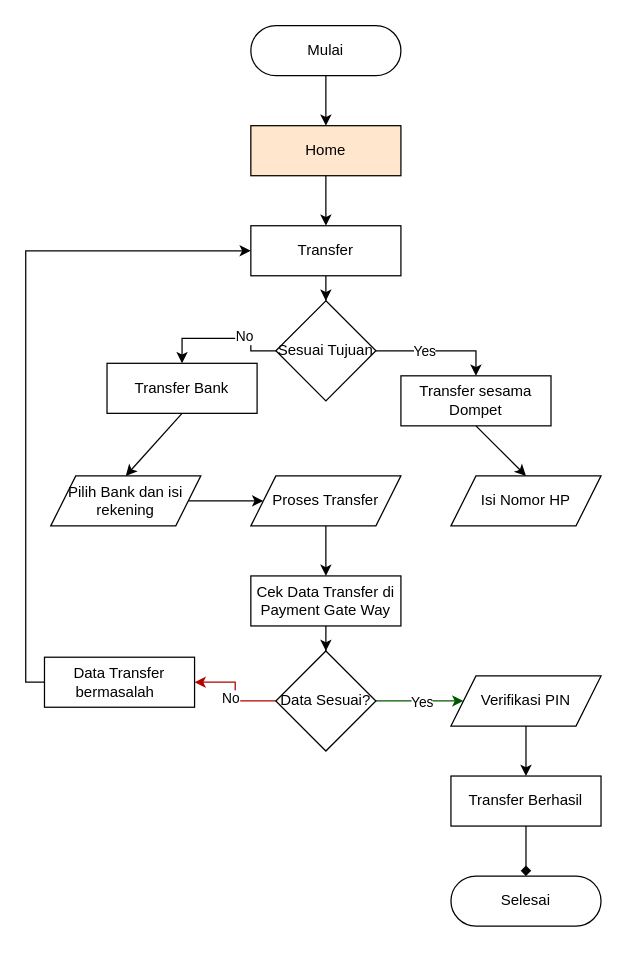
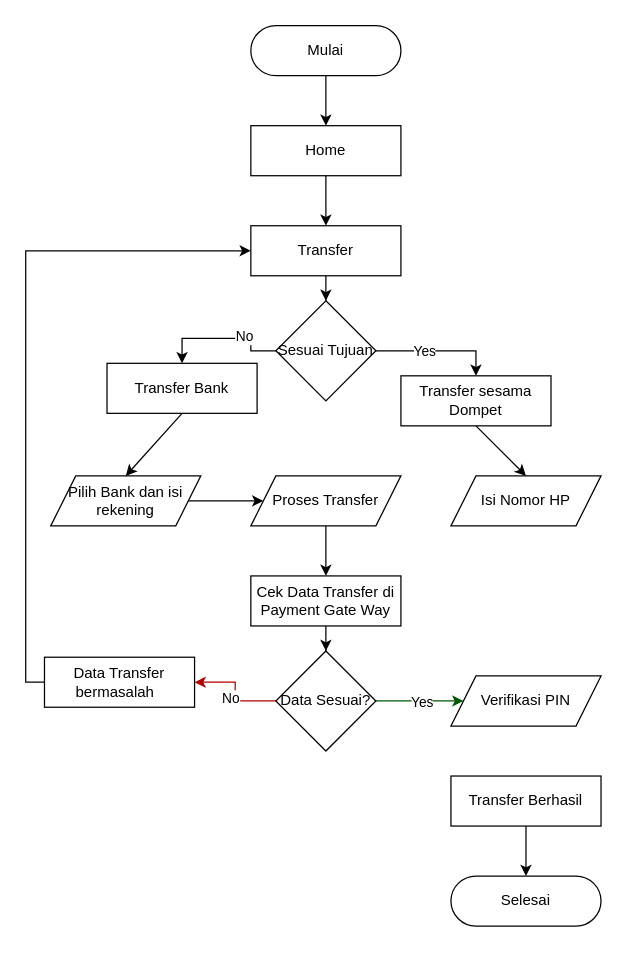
  <mxCell id="0" />
  <mxCell id="1" parent="0" />
  <mxCell id="2" style="edgeStyle=orthogonalEdgeStyle;rounded=0;orthogonalLoop=1;jettySize=auto;html=1;entryX=0.5;entryY=0;entryDx=0;entryDy=0;" edge="1" parent="1" source="3" target="5"><mxGeometry relative="1" as="geometry" /></mxCell>
  <mxCell id="3" value="Mulai" style="rounded=1;whiteSpace=wrap;html=1;fontSize=12;glass=0;strokeWidth=1;shadow=0;arcSize=50;" parent="1" vertex="1"><mxGeometry x="200" y="20" width="120" height="40" as="geometry" /></mxCell>
  <mxCell id="4" style="edgeStyle=orthogonalEdgeStyle;rounded=0;orthogonalLoop=1;jettySize=auto;html=1;entryX=0.5;entryY=0;entryDx=0;entryDy=0;" edge="1" parent="1" source="5" target="7"><mxGeometry relative="1" as="geometry" /></mxCell>
- <mxCell id="5" value="Home" style="rounded=0;whiteSpace=wrap;html=1;fillColor=#ffe6cc;" vertex="1" parent="1"><mxGeometry x="200" y="100" width="120" height="40" as="geometry" /></mxCell>
+ <mxCell id="5" value="Home" style="rounded=0;whiteSpace=wrap;html=1;" vertex="1" parent="1"><mxGeometry x="200" y="100" width="120" height="40" as="geometry" /></mxCell>
  <mxCell id="6" style="edgeStyle=orthogonalEdgeStyle;rounded=0;orthogonalLoop=1;jettySize=auto;html=1;entryX=0.5;entryY=0;entryDx=0;entryDy=0;" edge="1" parent="1" source="7" target="17"><mxGeometry relative="1" as="geometry" /></mxCell>
  <mxCell id="7" value="Transfer" style="rounded=0;whiteSpace=wrap;html=1;" vertex="1" parent="1"><mxGeometry x="200" y="180" width="120" height="40" as="geometry" /></mxCell>
  <mxCell id="8" style="edgeStyle=orthogonalEdgeStyle;rounded=0;orthogonalLoop=1;jettySize=auto;html=1;exitX=1;exitY=0.5;exitDx=0;exitDy=0;entryX=0;entryY=0.5;entryDx=0;entryDy=0;" edge="1" parent="1" source="9" target="21"><mxGeometry relative="1" as="geometry" /></mxCell>
  <mxCell id="9" value="Pilih Bank dan isi rekening" style="shape=parallelogram;perimeter=parallelogramPerimeter;whiteSpace=wrap;html=1;fixedSize=1;" vertex="1" parent="1"><mxGeometry x="40" y="380" width="120" height="40" as="geometry" /></mxCell>
  <mxCell id="10" value="Isi Nomor HP" style="shape=parallelogram;perimeter=parallelogramPerimeter;whiteSpace=wrap;html=1;fixedSize=1;" vertex="1" parent="1"><mxGeometry x="360" y="380" width="120" height="40" as="geometry" /></mxCell>
  <mxCell id="11" value="Transfer sesama Dompet" style="rounded=0;whiteSpace=wrap;html=1;" vertex="1" parent="1"><mxGeometry x="320" y="300" width="120" height="40" as="geometry" /></mxCell>
  <mxCell id="12" value="Transfer Bank" style="rounded=0;whiteSpace=wrap;html=1;" vertex="1" parent="1"><mxGeometry x="85" y="290" width="120" height="40" as="geometry" /></mxCell>
  <mxCell id="13" style="edgeStyle=orthogonalEdgeStyle;rounded=0;orthogonalLoop=1;jettySize=auto;html=1;entryX=0.5;entryY=0;entryDx=0;entryDy=0;" edge="1" parent="1" source="17" target="11"><mxGeometry relative="1" as="geometry" /></mxCell>
  <mxCell id="14" value="Yes" style="edgeLabel;html=1;align=center;verticalAlign=middle;resizable=0;points=[];" vertex="1" connectable="0" parent="13"><mxGeometry x="-0.24" relative="1" as="geometry"><mxPoint as="offset" /></mxGeometry></mxCell>
  <mxCell id="15" style="edgeStyle=orthogonalEdgeStyle;rounded=0;orthogonalLoop=1;jettySize=auto;html=1;exitX=0;exitY=0.5;exitDx=0;exitDy=0;entryX=0.5;entryY=0;entryDx=0;entryDy=0;" edge="1" parent="1" source="17" target="12"><mxGeometry relative="1" as="geometry" /></mxCell>
  <mxCell id="16" value="No" style="edgeLabel;html=1;align=center;verticalAlign=middle;resizable=0;points=[];" vertex="1" connectable="0" parent="15"><mxGeometry x="-0.32" y="-2" relative="1" as="geometry"><mxPoint as="offset" /></mxGeometry></mxCell>
  <mxCell id="17" value="Sesuai Tujuan" style="rhombus;whiteSpace=wrap;html=1;" vertex="1" parent="1"><mxGeometry x="220" y="240" width="80" height="80" as="geometry" /></mxCell>
  <mxCell id="18" value="" style="endArrow=classic;html=1;rounded=0;exitX=0.5;exitY=1;exitDx=0;exitDy=0;entryX=0.5;entryY=0;entryDx=0;entryDy=0;" edge="1" parent="1" source="11" target="10"><mxGeometry width="50" height="50" relative="1" as="geometry"><mxPoint x="430" y="440" as="sourcePoint" /><mxPoint x="480" y="390" as="targetPoint" /></mxGeometry></mxCell>
  <mxCell id="19" value="" style="endArrow=classic;html=1;rounded=0;exitX=0.5;exitY=1;exitDx=0;exitDy=0;entryX=0.5;entryY=0;entryDx=0;entryDy=0;" edge="1" parent="1" source="12" target="9"><mxGeometry width="50" height="50" relative="1" as="geometry"><mxPoint x="190" y="410" as="sourcePoint" /><mxPoint x="90" y="380" as="targetPoint" /></mxGeometry></mxCell>
  <mxCell id="20" style="edgeStyle=orthogonalEdgeStyle;rounded=0;orthogonalLoop=1;jettySize=auto;html=1;entryX=0.5;entryY=0;entryDx=0;entryDy=0;" edge="1" parent="1" source="21" target="23"><mxGeometry relative="1" as="geometry" /></mxCell>
  <mxCell id="21" value="Proses Transfer" style="shape=parallelogram;perimeter=parallelogramPerimeter;whiteSpace=wrap;html=1;fixedSize=1;" vertex="1" parent="1"><mxGeometry x="200" y="380" width="120" height="40" as="geometry" /></mxCell>
  <mxCell id="22" style="edgeStyle=orthogonalEdgeStyle;rounded=0;orthogonalLoop=1;jettySize=auto;html=1;entryX=0.5;entryY=0;entryDx=0;entryDy=0;" edge="1" parent="1" source="23" target="28"><mxGeometry relative="1" as="geometry" /></mxCell>
  <mxCell id="23" value="Cek Data Transfer di Payment Gate Way" style="rounded=0;whiteSpace=wrap;html=1;" vertex="1" parent="1"><mxGeometry x="200" y="460" width="120" height="40" as="geometry" /></mxCell>
  <mxCell id="24" style="edgeStyle=orthogonalEdgeStyle;rounded=0;orthogonalLoop=1;jettySize=auto;html=1;entryX=1;entryY=0.5;entryDx=0;entryDy=0;fillColor=#e51400;strokeColor=#B20000;" edge="1" parent="1" source="28" target="30"><mxGeometry relative="1" as="geometry" /></mxCell>
  <mxCell id="25" value="No" style="edgeLabel;html=1;align=center;verticalAlign=middle;resizable=0;points=[];" vertex="1" connectable="0" parent="24"><mxGeometry x="-0.133" y="4" relative="1" as="geometry"><mxPoint as="offset" /></mxGeometry></mxCell>
  <mxCell id="26" style="edgeStyle=orthogonalEdgeStyle;rounded=0;orthogonalLoop=1;jettySize=auto;html=1;exitX=1;exitY=0.5;exitDx=0;exitDy=0;fillColor=#008a00;strokeColor=#005700;" edge="1" parent="1" source="28" target="32"><mxGeometry relative="1" as="geometry" /></mxCell>
  <mxCell id="27" value="Yes" style="edgeLabel;html=1;align=center;verticalAlign=middle;resizable=0;points=[];" vertex="1" connectable="0" parent="26"><mxGeometry x="0.029" relative="1" as="geometry"><mxPoint as="offset" /></mxGeometry></mxCell>
  <mxCell id="28" value="Data Sesuai?" style="rhombus;whiteSpace=wrap;html=1;" vertex="1" parent="1"><mxGeometry x="220" y="520" width="80" height="80" as="geometry" /></mxCell>
  <mxCell id="29" style="edgeStyle=orthogonalEdgeStyle;rounded=0;orthogonalLoop=1;jettySize=auto;html=1;entryX=0;entryY=0.5;entryDx=0;entryDy=0;" edge="1" parent="1" source="30" target="7"><mxGeometry relative="1" as="geometry"><mxPoint x="20" y="210" as="targetPoint" /><Array as="points"><mxPoint x="20" y="200" /></Array></mxGeometry></mxCell>
  <mxCell id="30" value="Data Transfer bermasalah&amp;nbsp;&amp;nbsp;" style="rounded=0;whiteSpace=wrap;html=1;" vertex="1" parent="1"><mxGeometry x="35" y="525" width="120" height="40" as="geometry" /></mxCell>
- <mxCell id="31" style="edgeStyle=orthogonalEdgeStyle;rounded=0;orthogonalLoop=1;jettySize=auto;html=1;entryX=0.5;entryY=0;entryDx=0;entryDy=0;" edge="1" parent="1" source="32" target="34"><mxGeometry relative="1" as="geometry" /></mxCell>
  <mxCell id="32" value="Verifikasi PIN" style="shape=parallelogram;perimeter=parallelogramPerimeter;whiteSpace=wrap;html=1;fixedSize=1;" vertex="1" parent="1"><mxGeometry x="360" y="540" width="120" height="40" as="geometry" /></mxCell>
- <mxCell id="33" style="edgeStyle=orthogonalEdgeStyle;rounded=0;orthogonalLoop=1;jettySize=auto;html=1;entryX=0.5;entryY=0;entryDx=0;entryDy=0;endArrow=diamond;" edge="1" parent="1" source="34" target="35"><mxGeometry relative="1" as="geometry" /></mxCell>
+ <mxCell id="33" style="edgeStyle=orthogonalEdgeStyle;rounded=0;orthogonalLoop=1;jettySize=auto;html=1;entryX=0.5;entryY=0;entryDx=0;entryDy=0;" edge="1" parent="1" source="34" target="35"><mxGeometry relative="1" as="geometry" /></mxCell>
  <mxCell id="34" value="Transfer Berhasil" style="rounded=0;whiteSpace=wrap;html=1;" vertex="1" parent="1"><mxGeometry x="360" y="620" width="120" height="40" as="geometry" /></mxCell>
  <mxCell id="35" value="Selesai" style="rounded=1;whiteSpace=wrap;html=1;fontSize=12;glass=0;strokeWidth=1;shadow=0;arcSize=50;" vertex="1" parent="1"><mxGeometry x="360" y="700" width="120" height="40" as="geometry" /></mxCell>
